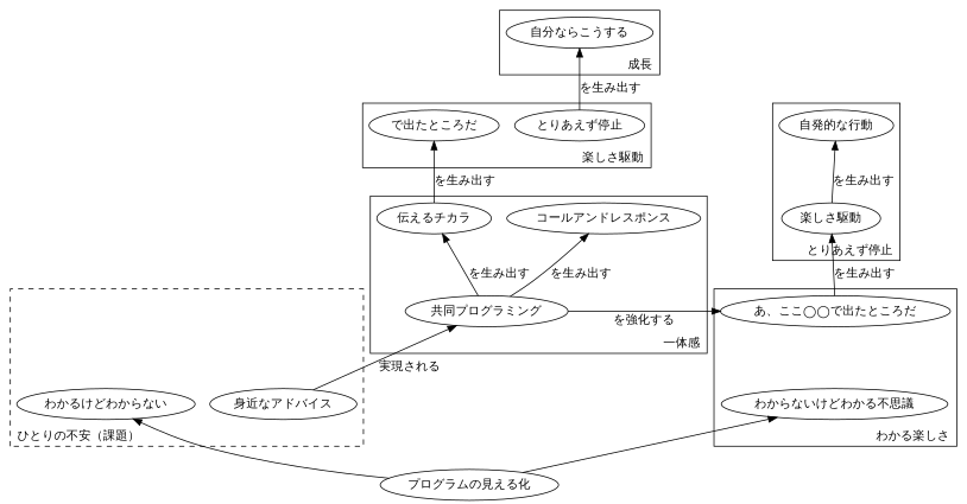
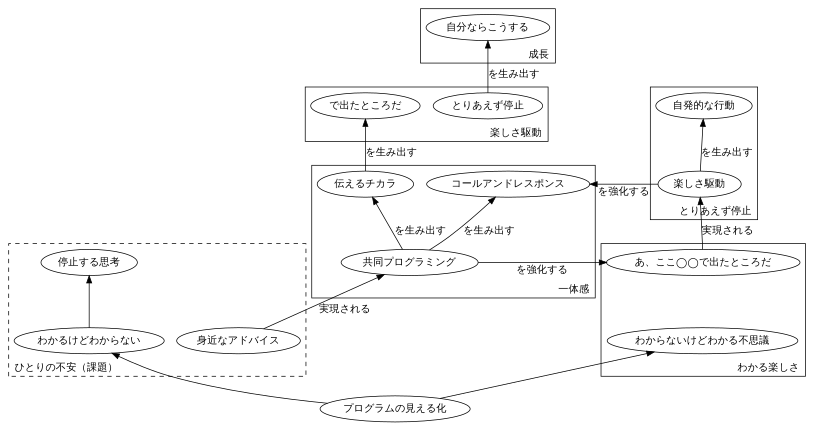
  digraph {
    compound=true
    labeljust=right
    rankdir=BT
    node [fontname="Hiragino Kaku Gothic Pro"]
    edge [fontname="Hiragino Kaku Gothic Pro"]
+   "停止する思考"
    "身近なアドバイス"
    "わかるけどわからない"
    "わからないけどわかる不思議"
    "あ、ここ◯◯で出たところだ"
    "楽しさ駆動"
    "自発的な行動"
    "とりあえず停止"
    n9 [label="で出たところだ"]
    "共同プログラミング"
    "伝えるチカラ"
    "コールアンドレスポンス"
    "自分ならこうする"
    "プログラムの見える化"
    subgraph cluster_1 {
      label="ひとりの不安（課題）"
      labeljust=left
      style=dashed
+     "停止する思考"
      "身近なアドバイス"
      "わかるけどわからない"
    }
    subgraph cluster_2 {
      label="わかる楽しさ"
      "わからないけどわかる不思議"
      "あ、ここ◯◯で出たところだ"
    }
    subgraph cluster_3 {
      label="とりあえず停止"
      "楽しさ駆動"
      "自発的な行動"
    }
    subgraph cluster_4 {
      label="楽しさ駆動"
      "とりあえず停止"
      n9
    }
    subgraph cluster_5 {
      label="一体感"
      "共同プログラミング"
      "伝えるチカラ"
      "コールアンドレスポンス"
    }
    subgraph cluster_6 {
      label="成長"
      "自分ならこうする"
    }
    "身近なアドバイス" -> "共同プログラミング" [label="実現される"]
+   "わかるけどわからない" -> "停止する思考"
    "わからないけどわかる不思議" -> "あ、ここ◯◯で出たところだ" [style=invis]
-   "あ、ここ◯◯で出たところだ" -> "楽しさ駆動" [label="を生み出す"]
+   "あ、ここ◯◯で出たところだ" -> "楽しさ駆動" [label="実現される"]
    "楽しさ駆動" -> "自発的な行動" [label="を生み出す"]
+   "楽しさ駆動" -> "コールアンドレスポンス" [label="を強化する"]
    "とりあえず停止" -> "自分ならこうする" [label="を生み出す"]
    "共同プログラミング" -> "あ、ここ◯◯で出たところだ" [label="を強化する"]
    "共同プログラミング" -> "伝えるチカラ" [label="を生み出す"]
    "共同プログラミング" -> "コールアンドレスポンス" [label="を生み出す"]
    "伝えるチカラ" -> n9 [label="を生み出す"]
    "プログラムの見える化" -> "わかるけどわからない"
    "プログラムの見える化" -> "わからないけどわかる不思議"
  }
